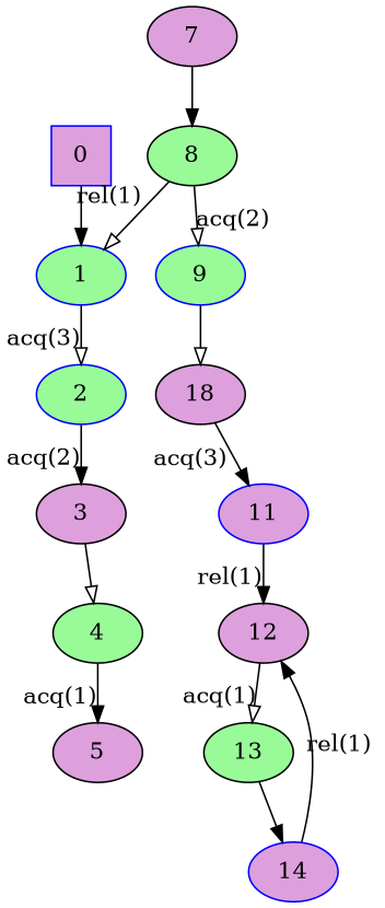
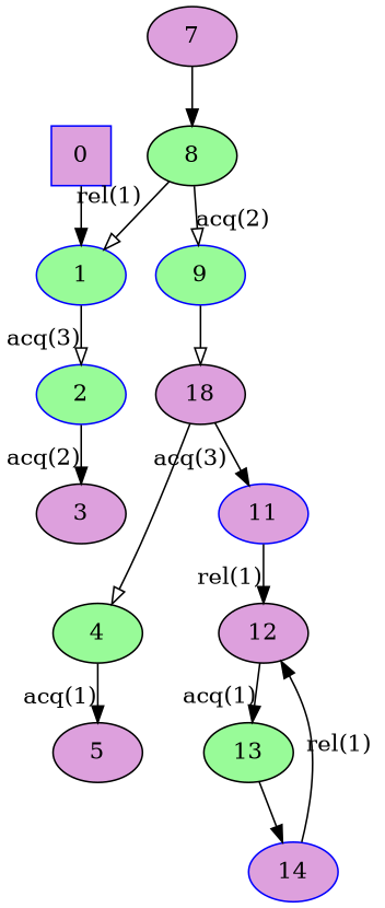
  digraph {
    node [color=black fillcolor=plum style=filled]
    edge [arrowhead=normal]
    0 [color=blue shape=square]
    1 [color=blue fillcolor=palegreen]
    2 [color=blue fillcolor=palegreen]
    3
    8 [fillcolor=palegreen]
    7
    4 [fillcolor=palegreen]
    5
    9 [color=blue fillcolor=palegreen]
    n10 [label=18]
    11 [color=blue]
    12
    13 [fillcolor=palegreen]
    14 [color=blue]
    0 -> 1
    1 -> 2 [arrowhead=onormal xlabel="acq(3)"]
    2 -> 3 [xlabel="acq(2)"]
-   3 -> 4 [arrowhead=onormal]
+   n10 -> 4 [arrowhead=onormal]
    8 -> 1 [arrowhead=onormal xlabel="rel(1)"]
    8 -> 9 [arrowhead=onormal xlabel="acq(2)"]
    7 -> 8
    4 -> 5 [xlabel="acq(1)"]
    9 -> n10 [arrowhead=onormal]
    n10 -> 11 [xlabel="acq(3)"]
    11 -> 12 [xlabel="rel(1)"]
-   12 -> 13 [arrowhead=onormal xlabel="acq(1)"]
+   12 -> 13 [xlabel="acq(1)"]
    13 -> 14
    14 -> 12 [xlabel="rel(1)"]
  }
